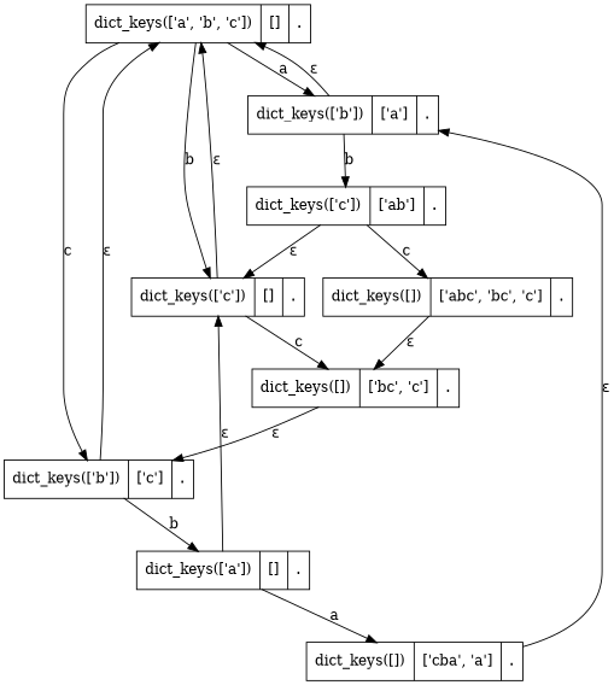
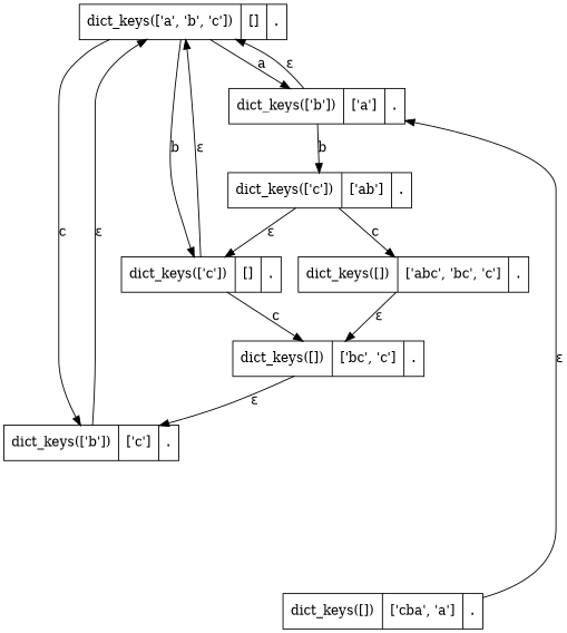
  digraph {
    node [shape=record]
    n1 [label="<f0> dict_keys(['a', 'b', 'c'])|<f1> []|<f2>."]
    n2 [label="<f0> dict_keys(['b'])|<f1> ['a']|<f2>."]
    n3 [label="<f0> dict_keys(['c'])|<f1> []|<f2>."]
    n4 [label="<f0> dict_keys(['b'])|<f1> ['c']|<f2>."]
    n5 [label="<f0> dict_keys(['c'])|<f1> ['ab']|<f2>."]
    n6 [label="<f0> dict_keys([])|<f1> ['bc', 'c']|<f2>."]
-   n7 [label="<f0> dict_keys(['a'])|<f1> []|<f2>."]
    n8 [label="<f0> dict_keys([])|<f1> ['abc', 'bc', 'c']|<f2>."]
    n9 [label="<f0> dict_keys([])|<f1> ['cba', 'a']|<f2>."]
    n1 -> n2 [label=a]
    n1 -> n3 [label=b]
    n1 -> n4 [label=c]
    n2 -> n1 [label="ε"]
    n2 -> n5 [label=b]
    n3 -> n1 [label="ε"]
    n3 -> n6 [label=c]
    n4 -> n1 [label="ε"]
-   n4 -> n7 [label=b]
    n5 -> n3 [label="ε"]
    n5 -> n8 [label=c]
    n6 -> n4 [label="ε"]
-   n7 -> n3 [label="ε"]
-   n7 -> n9 [label=a]
    n8 -> n6 [label="ε"]
    n9 -> n2 [label="ε"]
  }
